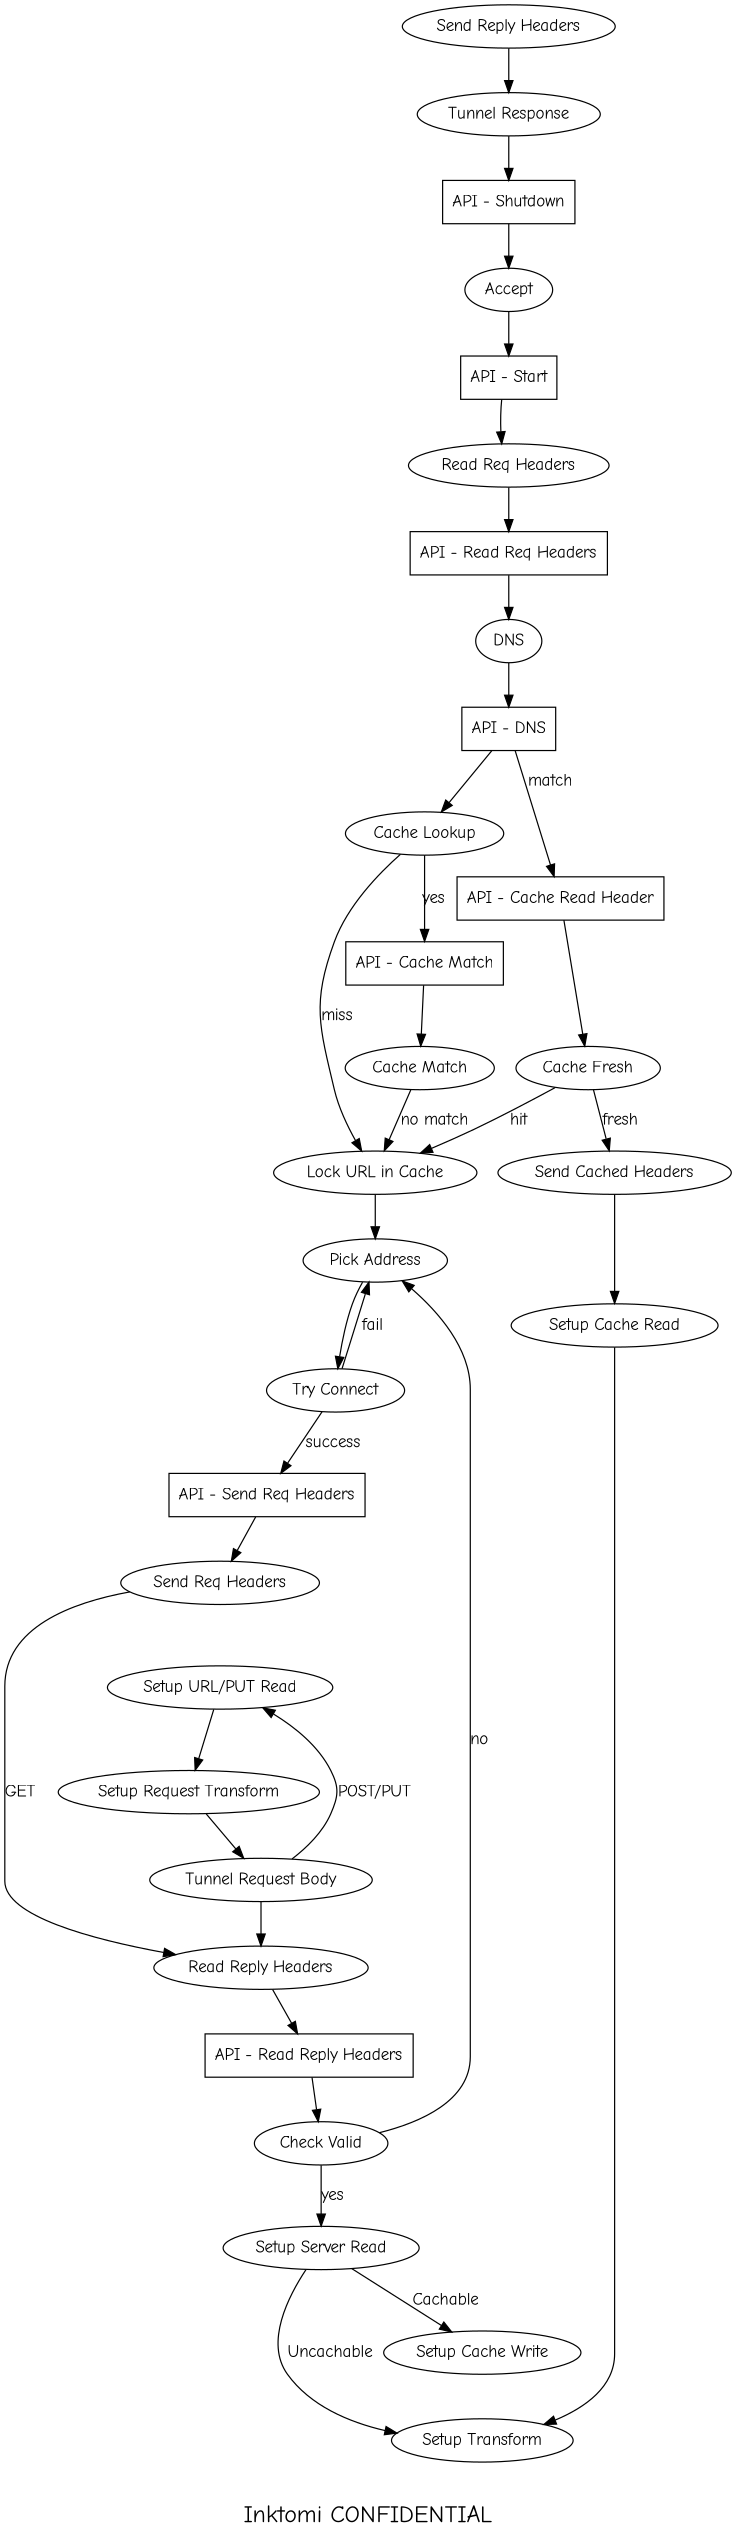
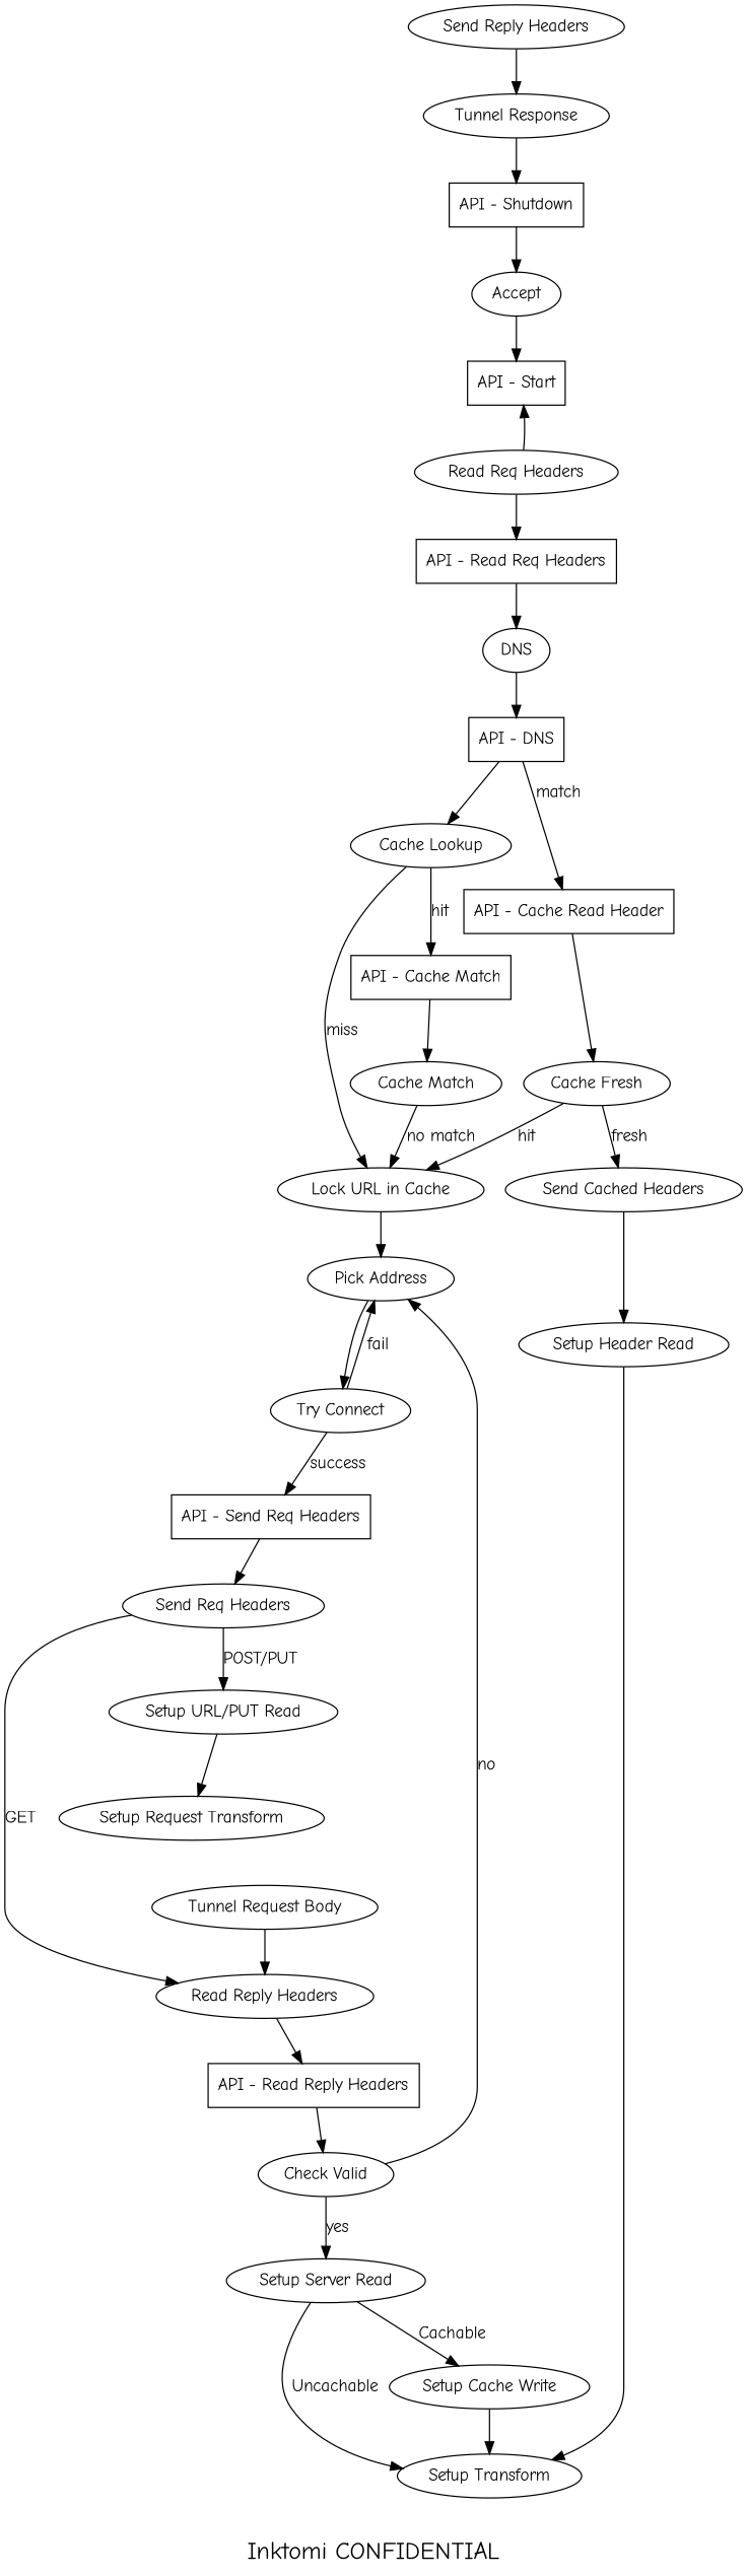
  digraph {
    fontname="Comic Neue"
    fontsize=20
    label="Inktomi CONFIDENTIAL"
    node [fontname="Comic Neue"]
    edge [fontname="Comic Neue"]
    n1 [label=Accept]
    n2 [label="API - Start" shape=box]
    n3 [label="Read Req Headers"]
    n4 [label="API - Read Req Headers" shape=box]
    n5 [label=DNS]
    n6 [label="API - DNS" shape=box]
    n7 [label="Cache Lookup"]
    n8 [label="API - Cache Read Header" shape=box]
    n9 [label="Lock URL in Cache"]
    n10 [label="API - Cache Match" shape=box]
    n11 [label="Pick Address"]
    n12 [label="Cache Match"]
    n13 [label="Try Connect"]
    n14 [label="API - Send Req Headers" shape=box]
    n15 [label="Cache Fresh"]
    n16 [label="Send Cached Headers"]
-   n17 [label="Setup Cache Read"]
+   n17 [label="Setup Header Read"]
    n18 [label="Send Req Headers"]
    n19 [label="Read Reply Headers"]
    n20 [label="Setup URL/PUT Read"]
    n21 [label="API - Read Reply Headers" shape=box]
    n22 [label="Setup Request Transform"]
    n23 [label="Setup Transform"]
    n24 [label="Check Valid"]
    n25 [label="Setup Server Read"]
    n26 [label="Setup Cache Write"]
    n27 [label="Tunnel Request Body"]
    n28 [label="Tunnel Response"]
    n29 [label="API - Shutdown" shape=box]
    n30 [label="Send Reply Headers"]
    n1 -> n2
-   n2 -> n3
+   n3 -> n2
    n3 -> n4
    n4 -> n5
    n5 -> n6
    n6 -> n7
    n6 -> n8 [label=match]
    n7 -> n9 [label=miss]
-   n7 -> n10 [label=yes]
+   n7 -> n10 [label=hit]
    n8 -> n15
    n9 -> n11
    n10 -> n12
    n11 -> n13
    n12 -> n9 [label="no match"]
    n13 -> n11 [label=fail]
    n13 -> n14 [label=success]
    n14 -> n18
    n15 -> n9 [label=hit]
    n15 -> n16 [label=fresh]
    n16 -> n17
    n17 -> n23
    n18 -> n19 [label=GET]
-   n27 -> n20 [label="POST/PUT"]
+   n18 -> n20 [label="POST/PUT"]
    n19 -> n21
    n20 -> n22
    n21 -> n24
-   n22 -> n27
    n24 -> n11 [label=no]
    n24 -> n25 [label=yes]
    n25 -> n23 [label=Uncachable]
    n25 -> n26 [label=Cachable]
+   n26 -> n23
    n27 -> n19
    n28 -> n29
    n29 -> n1
    n30 -> n28
  }
